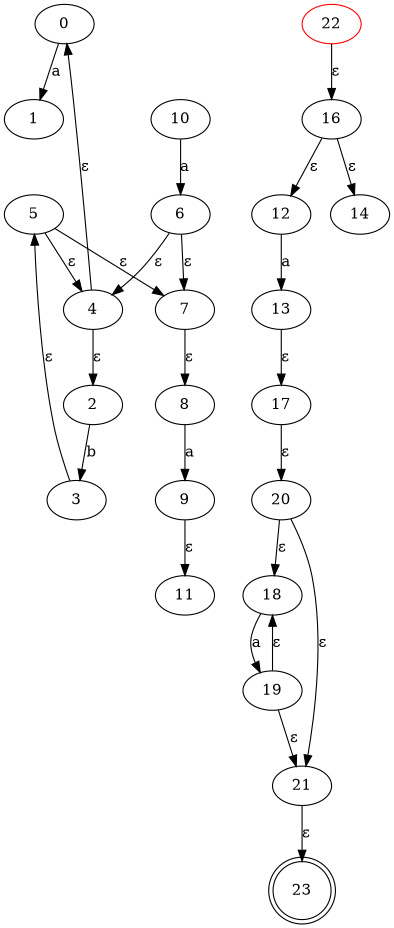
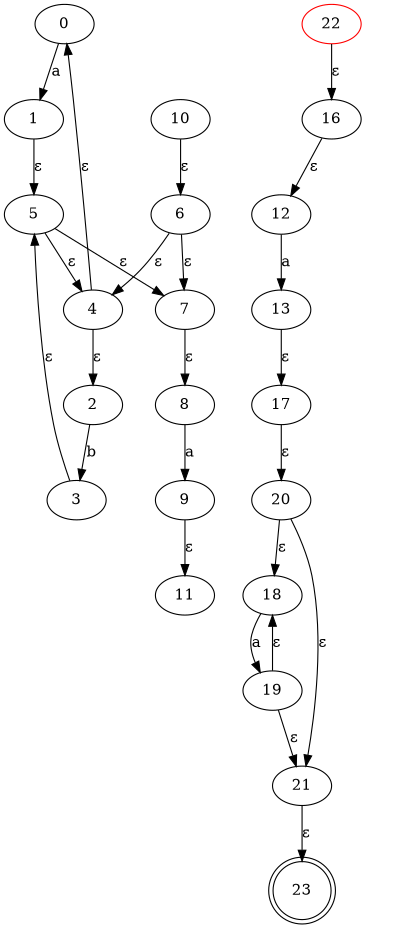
  digraph {
    node [color=black]
    n1 [label=0]
    n2 [label=1]
    n3 [label=5]
    n4 [label=4]
    n5 [label=7]
    n6 [label=2]
    n7 [label=3]
    n8 [label=8]
    n9 [label=6]
    n10 [label=9]
    n11 [label=11]
    n12 [label=10]
    n13 [label=12]
    n14 [label=13]
    n15 [label=17]
    n16 [label=20]
-   n17 [label=14]
    n18 [label=16]
    n19 [label=18]
    n20 [label=21]
    n21 [label=19]
    n22 [label=23 shape=doublecircle]
    n23 [color=red label=22]
    n1 -> n2 [label=a]
+   n2 -> n3 [label="ε"]
    n3 -> n4 [label="ε"]
    n3 -> n5 [label="ε"]
    n4 -> n1 [label="ε"]
    n4 -> n6 [label="ε"]
    n5 -> n8 [label="ε"]
    n6 -> n7 [label=b]
    n7 -> n3 [label="ε"]
    n8 -> n10 [label=a]
    n9 -> n4 [label="ε"]
    n9 -> n5 [label="ε"]
    n10 -> n11 [label="ε"]
-   n12 -> n9 [label=a]
+   n12 -> n9 [label="ε"]
    n13 -> n14 [label=a]
    n14 -> n15 [label="ε"]
    n15 -> n16 [label="ε"]
    n16 -> n19 [label="ε"]
    n16 -> n20 [label="ε"]
    n18 -> n13 [label="ε"]
-   n18 -> n17 [label="ε"]
    n19 -> n21 [label=a]
    n20 -> n22 [label="ε"]
    n21 -> n19 [label="ε"]
    n21 -> n20 [label="ε"]
    n23 -> n18 [label="ε"]
  }
